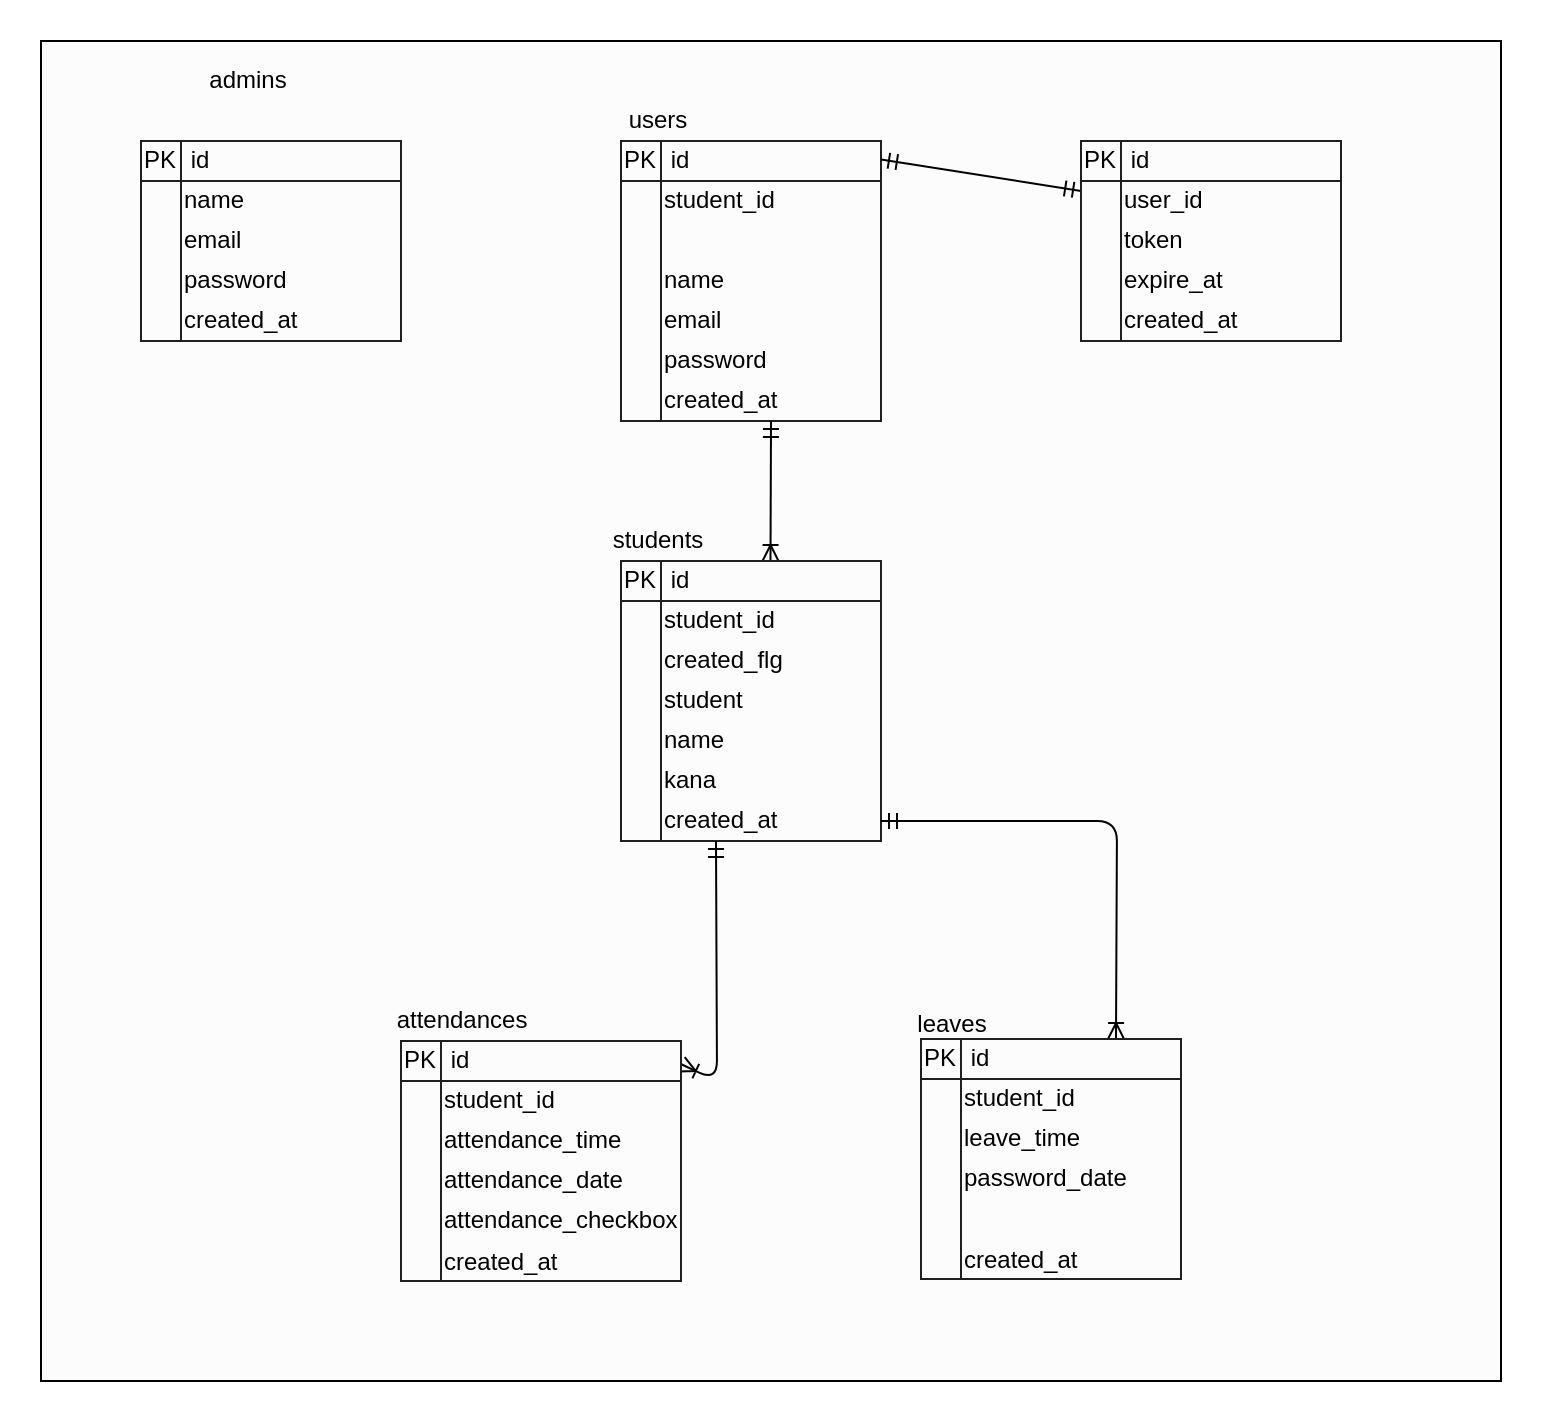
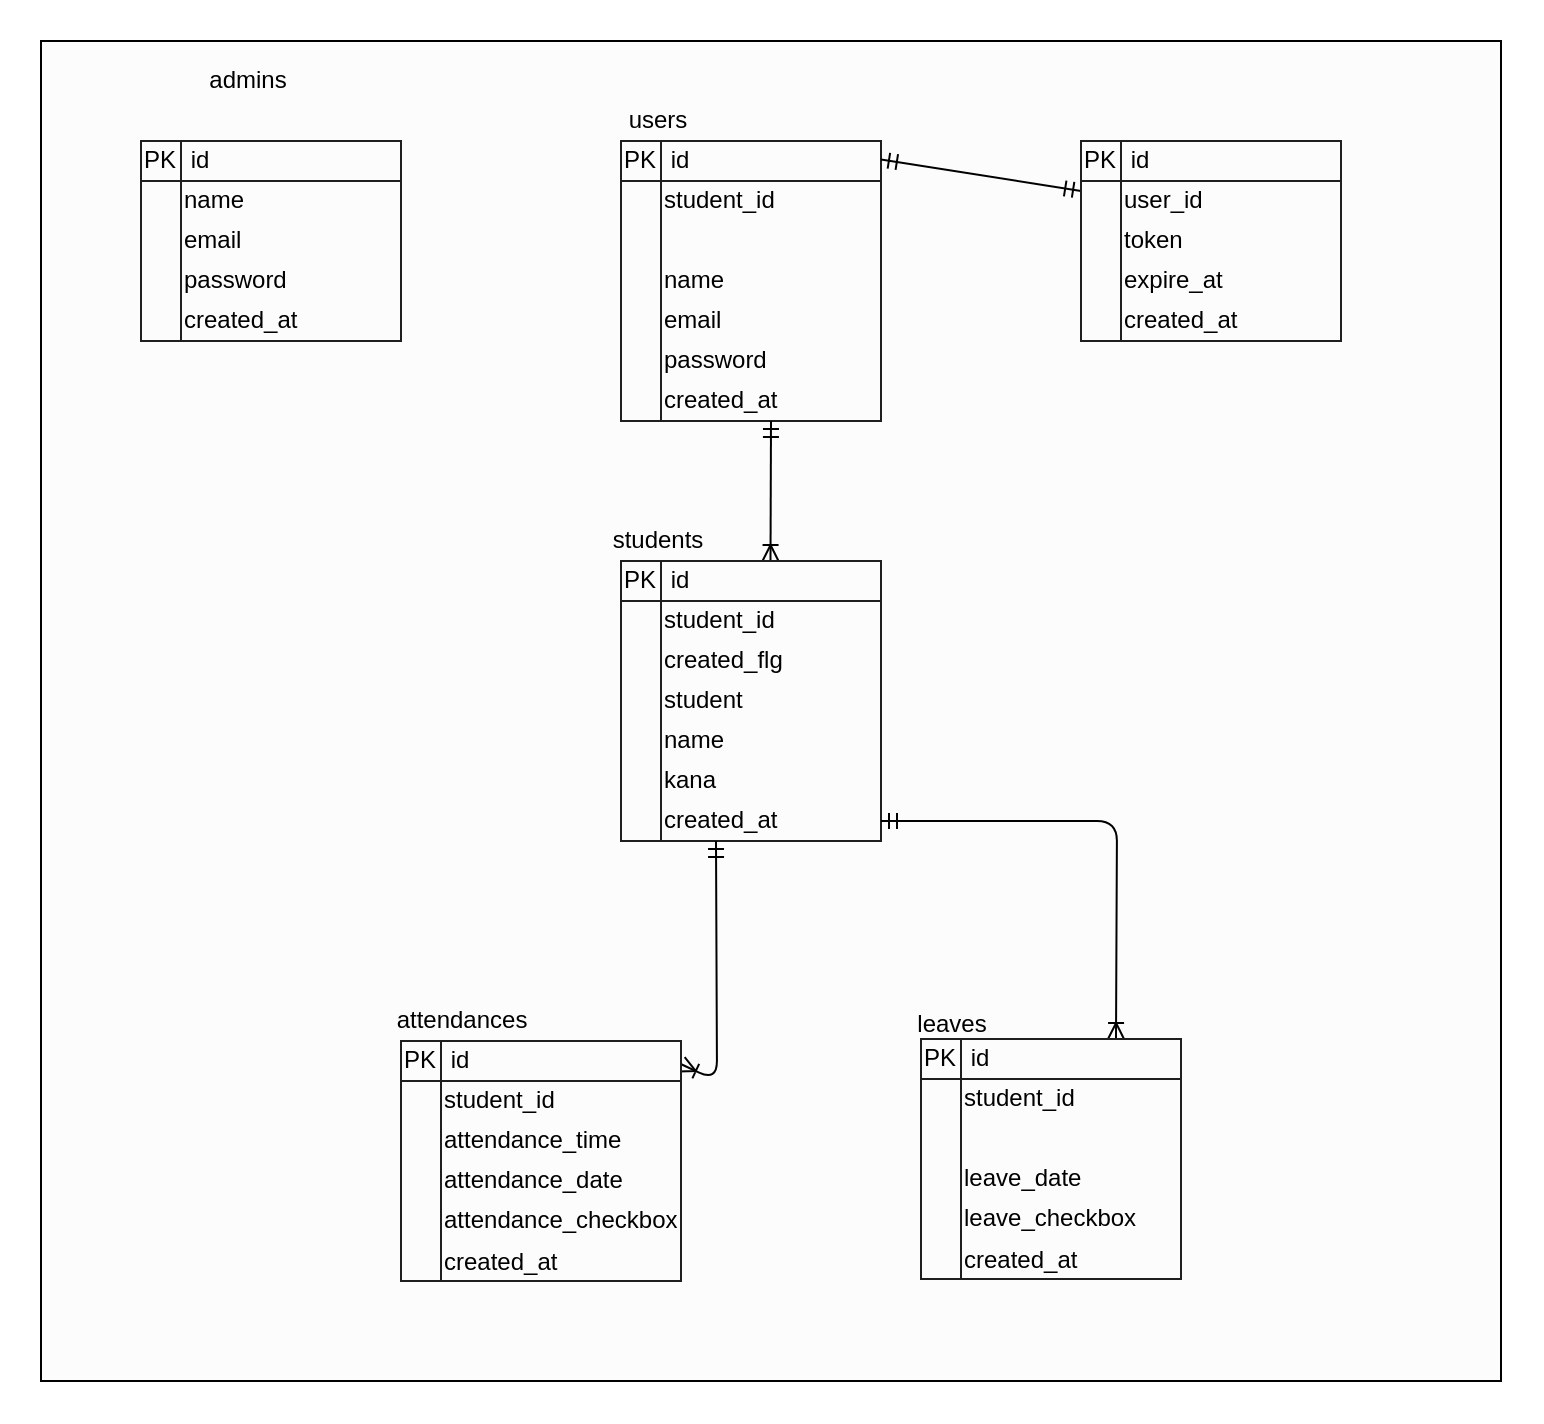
  <mxCell id="0" />
  <mxCell id="1" parent="0" />
  <mxCell id="2" value="" style="rounded=0;whiteSpace=wrap;html=1;fillColor=#FCFCFC;" parent="1" vertex="1"><mxGeometry width="730" height="670" as="geometry" x="20" y="20" /></mxCell>
  <mxCell id="3" value="" style="shape=internalStorage;whiteSpace=wrap;html=1;backgroundOutline=1;fillColor=#FCFCFC;strokeColor=#1F1F1F;" parent="1" vertex="1"><mxGeometry x="70" y="70" width="130" height="100" as="geometry" /></mxCell>
  <mxCell id="4" value="PK" style="text;html=1;strokeColor=none;fillColor=none;align=center;verticalAlign=middle;whiteSpace=wrap;rounded=0;fontColor=#000000;" parent="1" vertex="1"><mxGeometry x="70" y="70" width="20" height="20" as="geometry" /></mxCell>
  <mxCell id="5" value="admins" style="text;html=1;strokeColor=none;fillColor=none;align=center;verticalAlign=middle;whiteSpace=wrap;rounded=0;fontColor=#000000;" parent="1" vertex="1"><mxGeometry x="109" y="30" width="30" height="20" as="geometry" /></mxCell>
  <mxCell id="6" value="name" style="text;html=1;strokeColor=none;fillColor=none;align=left;verticalAlign=middle;whiteSpace=wrap;rounded=0;fontColor=#000000;" parent="1" vertex="1"><mxGeometry x="90" y="90" width="110" height="20" as="geometry" /></mxCell>
  <mxCell id="7" value="email" style="text;html=1;strokeColor=none;fillColor=none;align=left;verticalAlign=middle;whiteSpace=wrap;rounded=0;fontColor=#000000;" parent="1" vertex="1"><mxGeometry x="90" y="110" width="110" height="20" as="geometry" /></mxCell>
  <mxCell id="8" value="password" style="text;html=1;strokeColor=none;fillColor=none;align=left;verticalAlign=middle;whiteSpace=wrap;rounded=0;fontColor=#000000;" parent="1" vertex="1"><mxGeometry x="90" y="130" width="110" height="20" as="geometry" /></mxCell>
  <mxCell id="9" value="created_at" style="text;html=1;strokeColor=none;fillColor=none;align=left;verticalAlign=middle;whiteSpace=wrap;rounded=0;fontColor=#000000;" parent="1" vertex="1"><mxGeometry x="90" y="150" width="110" height="20" as="geometry" /></mxCell>
  <mxCell id="10" value="id" style="text;html=1;strokeColor=none;fillColor=none;align=center;verticalAlign=middle;whiteSpace=wrap;rounded=0;fontColor=#000000;" parent="1" vertex="1"><mxGeometry x="90" y="70" width="20" height="20" as="geometry" /></mxCell>
  <mxCell id="11" value="" style="shape=internalStorage;whiteSpace=wrap;html=1;backgroundOutline=1;fillColor=#FCFCFC;strokeColor=#1F1F1F;" parent="1" vertex="1"><mxGeometry x="310" y="70" width="130" height="140" as="geometry" /></mxCell>
  <mxCell id="12" value="PK" style="text;html=1;strokeColor=none;fillColor=none;align=center;verticalAlign=middle;whiteSpace=wrap;rounded=0;fontColor=#000000;" parent="1" vertex="1"><mxGeometry x="310" y="70" width="20" height="20" as="geometry" /></mxCell>
  <mxCell id="13" value="users" style="text;html=1;strokeColor=none;fillColor=none;align=center;verticalAlign=middle;whiteSpace=wrap;rounded=0;fontColor=#000000;" parent="1" vertex="1"><mxGeometry x="314" y="50" width="30" height="20" as="geometry" /></mxCell>
  <mxCell id="14" value="student_id" style="text;html=1;strokeColor=none;fillColor=none;align=left;verticalAlign=middle;whiteSpace=wrap;rounded=0;fontColor=#000000;" parent="1" vertex="1"><mxGeometry x="330" y="90" width="110" height="20" as="geometry" /></mxCell>
  <mxCell id="15" value="name" style="text;html=1;strokeColor=none;fillColor=none;align=left;verticalAlign=middle;whiteSpace=wrap;rounded=0;fontColor=#000000;" parent="1" vertex="1"><mxGeometry x="330" y="130" width="110" height="20" as="geometry" /></mxCell>
  <mxCell id="16" value="email" style="text;html=1;strokeColor=none;fillColor=none;align=left;verticalAlign=middle;whiteSpace=wrap;rounded=0;fontColor=#000000;" parent="1" vertex="1"><mxGeometry x="330" y="150" width="110" height="20" as="geometry" /></mxCell>
  <mxCell id="17" value="id" style="text;html=1;strokeColor=none;fillColor=none;align=center;verticalAlign=middle;whiteSpace=wrap;rounded=0;fontColor=#000000;" parent="1" vertex="1"><mxGeometry x="330" y="70" width="20" height="20" as="geometry" /></mxCell>
  <mxCell id="18" style="edgeStyle=none;html=1;exitX=0;exitY=0.25;exitDx=0;exitDy=0;entryX=1;entryY=0.066;entryDx=0;entryDy=0;entryPerimeter=0;fontColor=#000000;strokeColor=#000000;endArrow=ERmandOne;endFill=0;startArrow=ERmandOne;startFill=0;" parent="1" source="19" target="11" edge="1"><mxGeometry relative="1" as="geometry" /></mxCell>
  <mxCell id="19" value="" style="shape=internalStorage;whiteSpace=wrap;html=1;backgroundOutline=1;fillColor=#FCFCFC;strokeColor=#1F1F1F;" parent="1" vertex="1"><mxGeometry x="540" y="70" width="130" height="100" as="geometry" /></mxCell>
  <mxCell id="20" value="PK" style="text;html=1;strokeColor=none;fillColor=none;align=center;verticalAlign=middle;whiteSpace=wrap;rounded=0;fontColor=#000000;" parent="1" vertex="1"><mxGeometry x="540" y="70" width="20" height="20" as="geometry" /></mxCell>
  <mxCell id="21" value="user_id" style="text;html=1;strokeColor=none;fillColor=none;align=left;verticalAlign=middle;whiteSpace=wrap;rounded=0;fontColor=#000000;" parent="1" vertex="1"><mxGeometry x="560" y="90" width="110" height="20" as="geometry" /></mxCell>
  <mxCell id="22" value="token" style="text;html=1;strokeColor=none;fillColor=none;align=left;verticalAlign=middle;whiteSpace=wrap;rounded=0;fontColor=#000000;" parent="1" vertex="1"><mxGeometry x="560" y="110" width="110" height="20" as="geometry" /></mxCell>
  <mxCell id="23" value="expire_at" style="text;html=1;strokeColor=none;fillColor=none;align=left;verticalAlign=middle;whiteSpace=wrap;rounded=0;fontColor=#000000;" parent="1" vertex="1"><mxGeometry x="560" y="130" width="110" height="20" as="geometry" /></mxCell>
  <mxCell id="24" value="created_at" style="text;html=1;strokeColor=none;fillColor=none;align=left;verticalAlign=middle;whiteSpace=wrap;rounded=0;fontColor=#000000;" parent="1" vertex="1"><mxGeometry x="560" y="150" width="110" height="20" as="geometry" /></mxCell>
  <mxCell id="25" value="id" style="text;html=1;strokeColor=none;fillColor=none;align=center;verticalAlign=middle;whiteSpace=wrap;rounded=0;fontColor=#000000;" parent="1" vertex="1"><mxGeometry x="560" y="70" width="20" height="20" as="geometry" /></mxCell>
  <mxCell id="26" value="password" style="text;html=1;strokeColor=none;fillColor=none;align=left;verticalAlign=middle;whiteSpace=wrap;rounded=0;fontColor=#000000;" parent="1" vertex="1"><mxGeometry x="330" y="170" width="110" height="20" as="geometry" /></mxCell>
  <mxCell id="27" style="edgeStyle=none;html=1;exitX=0.5;exitY=1;exitDx=0;exitDy=0;entryX=0.575;entryY=0;entryDx=0;entryDy=0;entryPerimeter=0;fontColor=#000000;startArrow=ERmandOne;startFill=0;endArrow=ERoneToMany;endFill=0;strokeColor=#000000;" parent="1" source="28" target="29" edge="1"><mxGeometry relative="1" as="geometry" /></mxCell>
  <mxCell id="28" value="created_at" style="text;html=1;strokeColor=none;fillColor=none;align=left;verticalAlign=middle;whiteSpace=wrap;rounded=0;fontColor=#000000;" parent="1" vertex="1"><mxGeometry x="330" y="190" width="110" height="20" as="geometry" /></mxCell>
  <mxCell id="29" value="" style="shape=internalStorage;whiteSpace=wrap;html=1;backgroundOutline=1;fillColor=#FCFCFC;strokeColor=#1F1F1F;" parent="1" vertex="1"><mxGeometry x="310" y="280" width="130" height="140" as="geometry" /></mxCell>
  <mxCell id="30" value="PK" style="text;html=1;strokeColor=none;fillColor=none;align=center;verticalAlign=middle;whiteSpace=wrap;rounded=0;fontColor=#000000;" parent="1" vertex="1"><mxGeometry x="310" y="280" width="20" height="20" as="geometry" /></mxCell>
  <mxCell id="31" value="students" style="text;html=1;strokeColor=none;fillColor=none;align=center;verticalAlign=middle;whiteSpace=wrap;rounded=0;fontColor=#000000;" parent="1" vertex="1"><mxGeometry x="314" y="260" width="30" height="20" as="geometry" /></mxCell>
  <mxCell id="32" value="student_id" style="text;html=1;strokeColor=none;fillColor=none;align=left;verticalAlign=middle;whiteSpace=wrap;rounded=0;fontColor=#000000;" parent="1" vertex="1"><mxGeometry x="330" y="300" width="110" height="20" as="geometry" /></mxCell>
  <mxCell id="33" value="created_flg" style="text;html=1;strokeColor=none;fillColor=none;align=left;verticalAlign=middle;whiteSpace=wrap;rounded=0;fontColor=#000000;" parent="1" vertex="1"><mxGeometry x="330" y="320" width="110" height="20" as="geometry" /></mxCell>
  <mxCell id="34" value="student" style="text;html=1;strokeColor=none;fillColor=none;align=left;verticalAlign=middle;whiteSpace=wrap;rounded=0;fontColor=#000000;" parent="1" vertex="1"><mxGeometry x="330" y="340" width="110" height="20" as="geometry" /></mxCell>
  <mxCell id="35" value="name" style="text;html=1;strokeColor=none;fillColor=none;align=left;verticalAlign=middle;whiteSpace=wrap;rounded=0;fontColor=#000000;" parent="1" vertex="1"><mxGeometry x="330" y="360" width="110" height="20" as="geometry" /></mxCell>
  <mxCell id="36" value="id" style="text;html=1;strokeColor=none;fillColor=none;align=center;verticalAlign=middle;whiteSpace=wrap;rounded=0;fontColor=#000000;" parent="1" vertex="1"><mxGeometry x="330" y="280" width="20" height="20" as="geometry" /></mxCell>
  <mxCell id="37" value="kana" style="text;html=1;strokeColor=none;fillColor=none;align=left;verticalAlign=middle;whiteSpace=wrap;rounded=0;fontColor=#000000;" parent="1" vertex="1"><mxGeometry x="330" y="380" width="110" height="20" as="geometry" /></mxCell>
  <mxCell id="38" style="edgeStyle=none;html=1;exitX=0.25;exitY=1;exitDx=0;exitDy=0;fontColor=#000000;startArrow=ERmandOne;startFill=0;endArrow=ERoneToMany;endFill=0;strokeColor=#000000;entryX=1.001;entryY=0.097;entryDx=0;entryDy=0;entryPerimeter=0;" parent="1" source="40" target="41" edge="1"><mxGeometry relative="1" as="geometry"><Array as="points"><mxPoint x="358" y="540" /></Array><mxPoint x="347" y="558" as="targetPoint" /></mxGeometry></mxCell>
  <mxCell id="39" style="edgeStyle=none;html=1;exitX=1;exitY=0.5;exitDx=0;exitDy=0;entryX=0.75;entryY=0;entryDx=0;entryDy=0;fontColor=#000000;startArrow=ERmandOne;startFill=0;endArrow=ERoneToMany;endFill=0;strokeColor=#000000;" parent="1" source="40" target="50" edge="1"><mxGeometry relative="1" as="geometry"><Array as="points"><mxPoint x="558" y="410" /></Array></mxGeometry></mxCell>
  <mxCell id="40" value="created_at" style="text;html=1;strokeColor=none;fillColor=none;align=left;verticalAlign=middle;whiteSpace=wrap;rounded=0;fontColor=#000000;" parent="1" vertex="1"><mxGeometry x="330" y="400" width="110" height="20" as="geometry" /></mxCell>
  <mxCell id="41" value="" style="shape=internalStorage;whiteSpace=wrap;html=1;backgroundOutline=1;fillColor=#FCFCFC;strokeColor=#1F1F1F;" parent="1" vertex="1"><mxGeometry x="200" y="520" width="140" height="120" as="geometry" /></mxCell>
  <mxCell id="42" value="PK" style="text;html=1;strokeColor=none;fillColor=none;align=center;verticalAlign=middle;whiteSpace=wrap;rounded=0;fontColor=#000000;" parent="1" vertex="1"><mxGeometry x="200" y="520" width="20" height="20" as="geometry" /></mxCell>
  <mxCell id="43" value="attendances" style="text;html=1;strokeColor=none;fillColor=none;align=center;verticalAlign=middle;whiteSpace=wrap;rounded=0;fontColor=#000000;" parent="1" vertex="1"><mxGeometry x="216" y="500" width="30" height="20" as="geometry" /></mxCell>
  <mxCell id="44" value="student_id" style="text;html=1;strokeColor=none;fillColor=none;align=left;verticalAlign=middle;whiteSpace=wrap;rounded=0;fontColor=#000000;" parent="1" vertex="1"><mxGeometry x="220" y="540" width="110" height="20" as="geometry" /></mxCell>
  <mxCell id="45" value="attendance_time" style="text;html=1;strokeColor=none;fillColor=none;align=left;verticalAlign=middle;whiteSpace=wrap;rounded=0;fontColor=#000000;" parent="1" vertex="1"><mxGeometry x="220" y="560" width="110" height="20" as="geometry" /></mxCell>
  <mxCell id="46" value="attendance_date" style="text;html=1;strokeColor=none;fillColor=none;align=left;verticalAlign=middle;whiteSpace=wrap;rounded=0;fontColor=#000000;" parent="1" vertex="1"><mxGeometry x="220" y="580" width="110" height="20" as="geometry" /></mxCell>
  <mxCell id="47" value="attendance_checkbox" style="text;html=1;strokeColor=none;fillColor=none;align=left;verticalAlign=middle;whiteSpace=wrap;rounded=0;fontColor=#000000;" parent="1" vertex="1"><mxGeometry x="220" y="600" width="110" height="20" as="geometry" /></mxCell>
  <mxCell id="48" value="id" style="text;html=1;strokeColor=none;fillColor=none;align=center;verticalAlign=middle;whiteSpace=wrap;rounded=0;fontColor=#000000;" parent="1" vertex="1"><mxGeometry x="220" y="520" width="20" height="20" as="geometry" /></mxCell>
  <mxCell id="49" value="created_at" style="text;html=1;strokeColor=none;fillColor=none;align=left;verticalAlign=middle;whiteSpace=wrap;rounded=0;fontColor=#000000;" parent="1" vertex="1"><mxGeometry x="220" y="621" width="110" height="20" as="geometry" /></mxCell>
  <mxCell id="50" value="" style="shape=internalStorage;whiteSpace=wrap;html=1;backgroundOutline=1;fillColor=#FCFCFC;strokeColor=#1F1F1F;" parent="1" vertex="1"><mxGeometry x="460" y="519" width="130" height="120" as="geometry" /></mxCell>
  <mxCell id="51" value="PK" style="text;html=1;strokeColor=none;fillColor=none;align=center;verticalAlign=middle;whiteSpace=wrap;rounded=0;fontColor=#000000;" parent="1" vertex="1"><mxGeometry x="460" y="519" width="20" height="20" as="geometry" /></mxCell>
  <mxCell id="52" value="leaves" style="text;html=1;strokeColor=none;fillColor=none;align=center;verticalAlign=middle;whiteSpace=wrap;rounded=0;fontColor=#000000;" parent="1" vertex="1"><mxGeometry x="461" y="502" width="30" height="20" as="geometry" /></mxCell>
  <mxCell id="53" value="student_id" style="text;html=1;strokeColor=none;fillColor=none;align=left;verticalAlign=middle;whiteSpace=wrap;rounded=0;fontColor=#000000;" parent="1" vertex="1"><mxGeometry x="480" y="539" width="110" height="20" as="geometry" /></mxCell>
- <mxCell id="54" value="leave_time" style="text;html=1;strokeColor=none;fillColor=none;align=left;verticalAlign=middle;whiteSpace=wrap;rounded=0;fontColor=#000000;" parent="1" vertex="1"><mxGeometry x="480" y="559" width="110" height="20" as="geometry" /></mxCell>
- <mxCell id="55" value="password_date" style="text;html=1;strokeColor=none;fillColor=none;align=left;verticalAlign=middle;whiteSpace=wrap;rounded=0;fontColor=#000000;" parent="1" vertex="1"><mxGeometry x="480" y="579" width="110" height="20" as="geometry" /></mxCell>
+ <mxCell id="55" value="leave_date" style="text;html=1;strokeColor=none;fillColor=none;align=left;verticalAlign=middle;whiteSpace=wrap;rounded=0;fontColor=#000000;" parent="1" vertex="1"><mxGeometry x="480" y="579" width="110" height="20" as="geometry" /></mxCell>
+ <mxCell id="56" value="leave_checkbox" style="text;html=1;strokeColor=none;fillColor=none;align=left;verticalAlign=middle;whiteSpace=wrap;rounded=0;fontColor=#000000;" parent="1" vertex="1"><mxGeometry x="480" y="599" width="110" height="20" as="geometry" /></mxCell>
  <mxCell id="57" value="id" style="text;html=1;strokeColor=none;fillColor=none;align=center;verticalAlign=middle;whiteSpace=wrap;rounded=0;fontColor=#000000;" parent="1" vertex="1"><mxGeometry x="480" y="519" width="20" height="20" as="geometry" /></mxCell>
  <mxCell id="58" value="created_at" style="text;html=1;strokeColor=none;fillColor=none;align=left;verticalAlign=middle;whiteSpace=wrap;rounded=0;fontColor=#000000;" parent="1" vertex="1"><mxGeometry x="480" y="620" width="110" height="20" as="geometry" /></mxCell>
